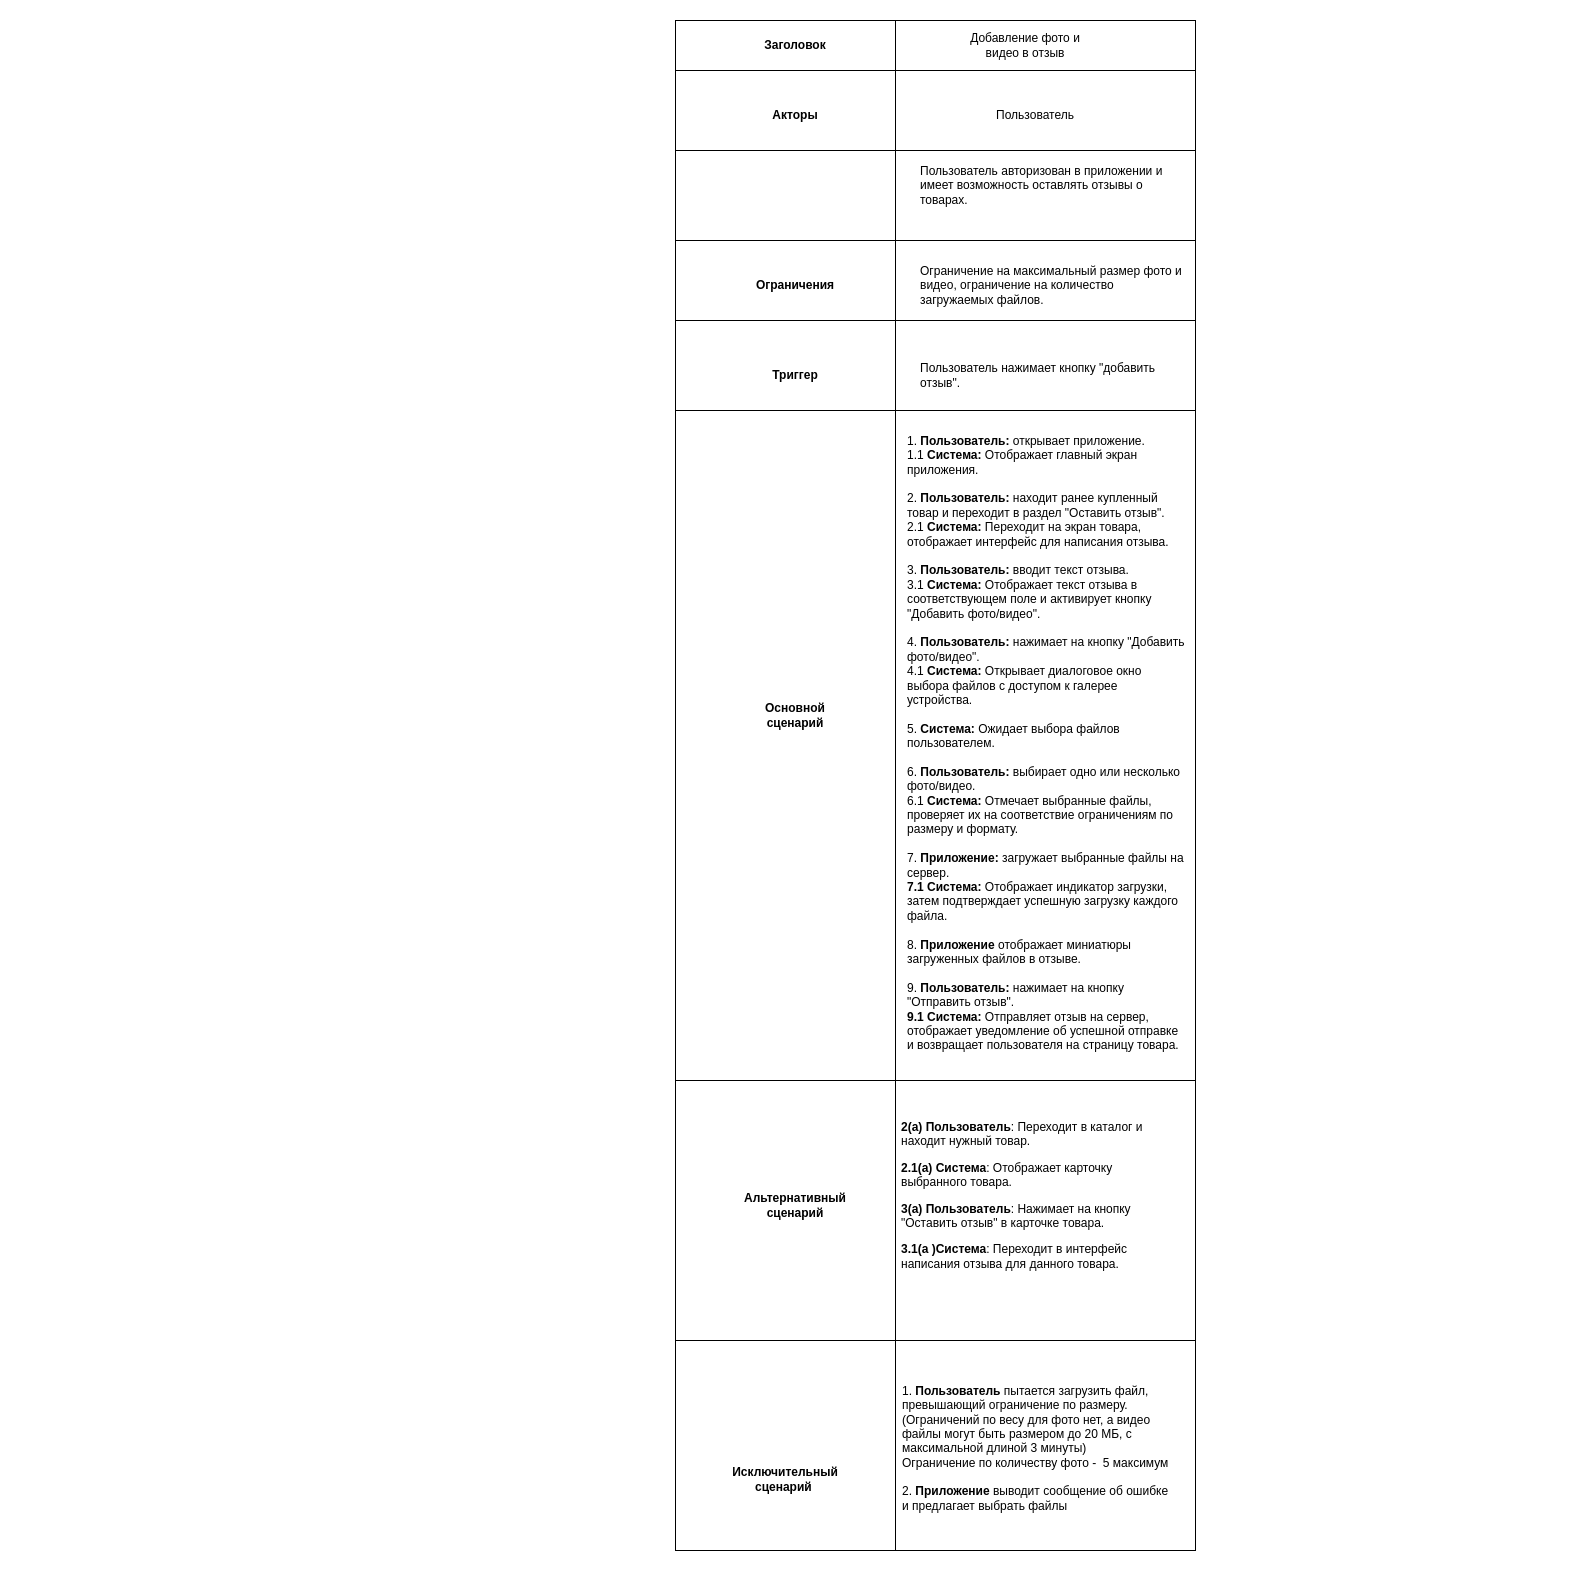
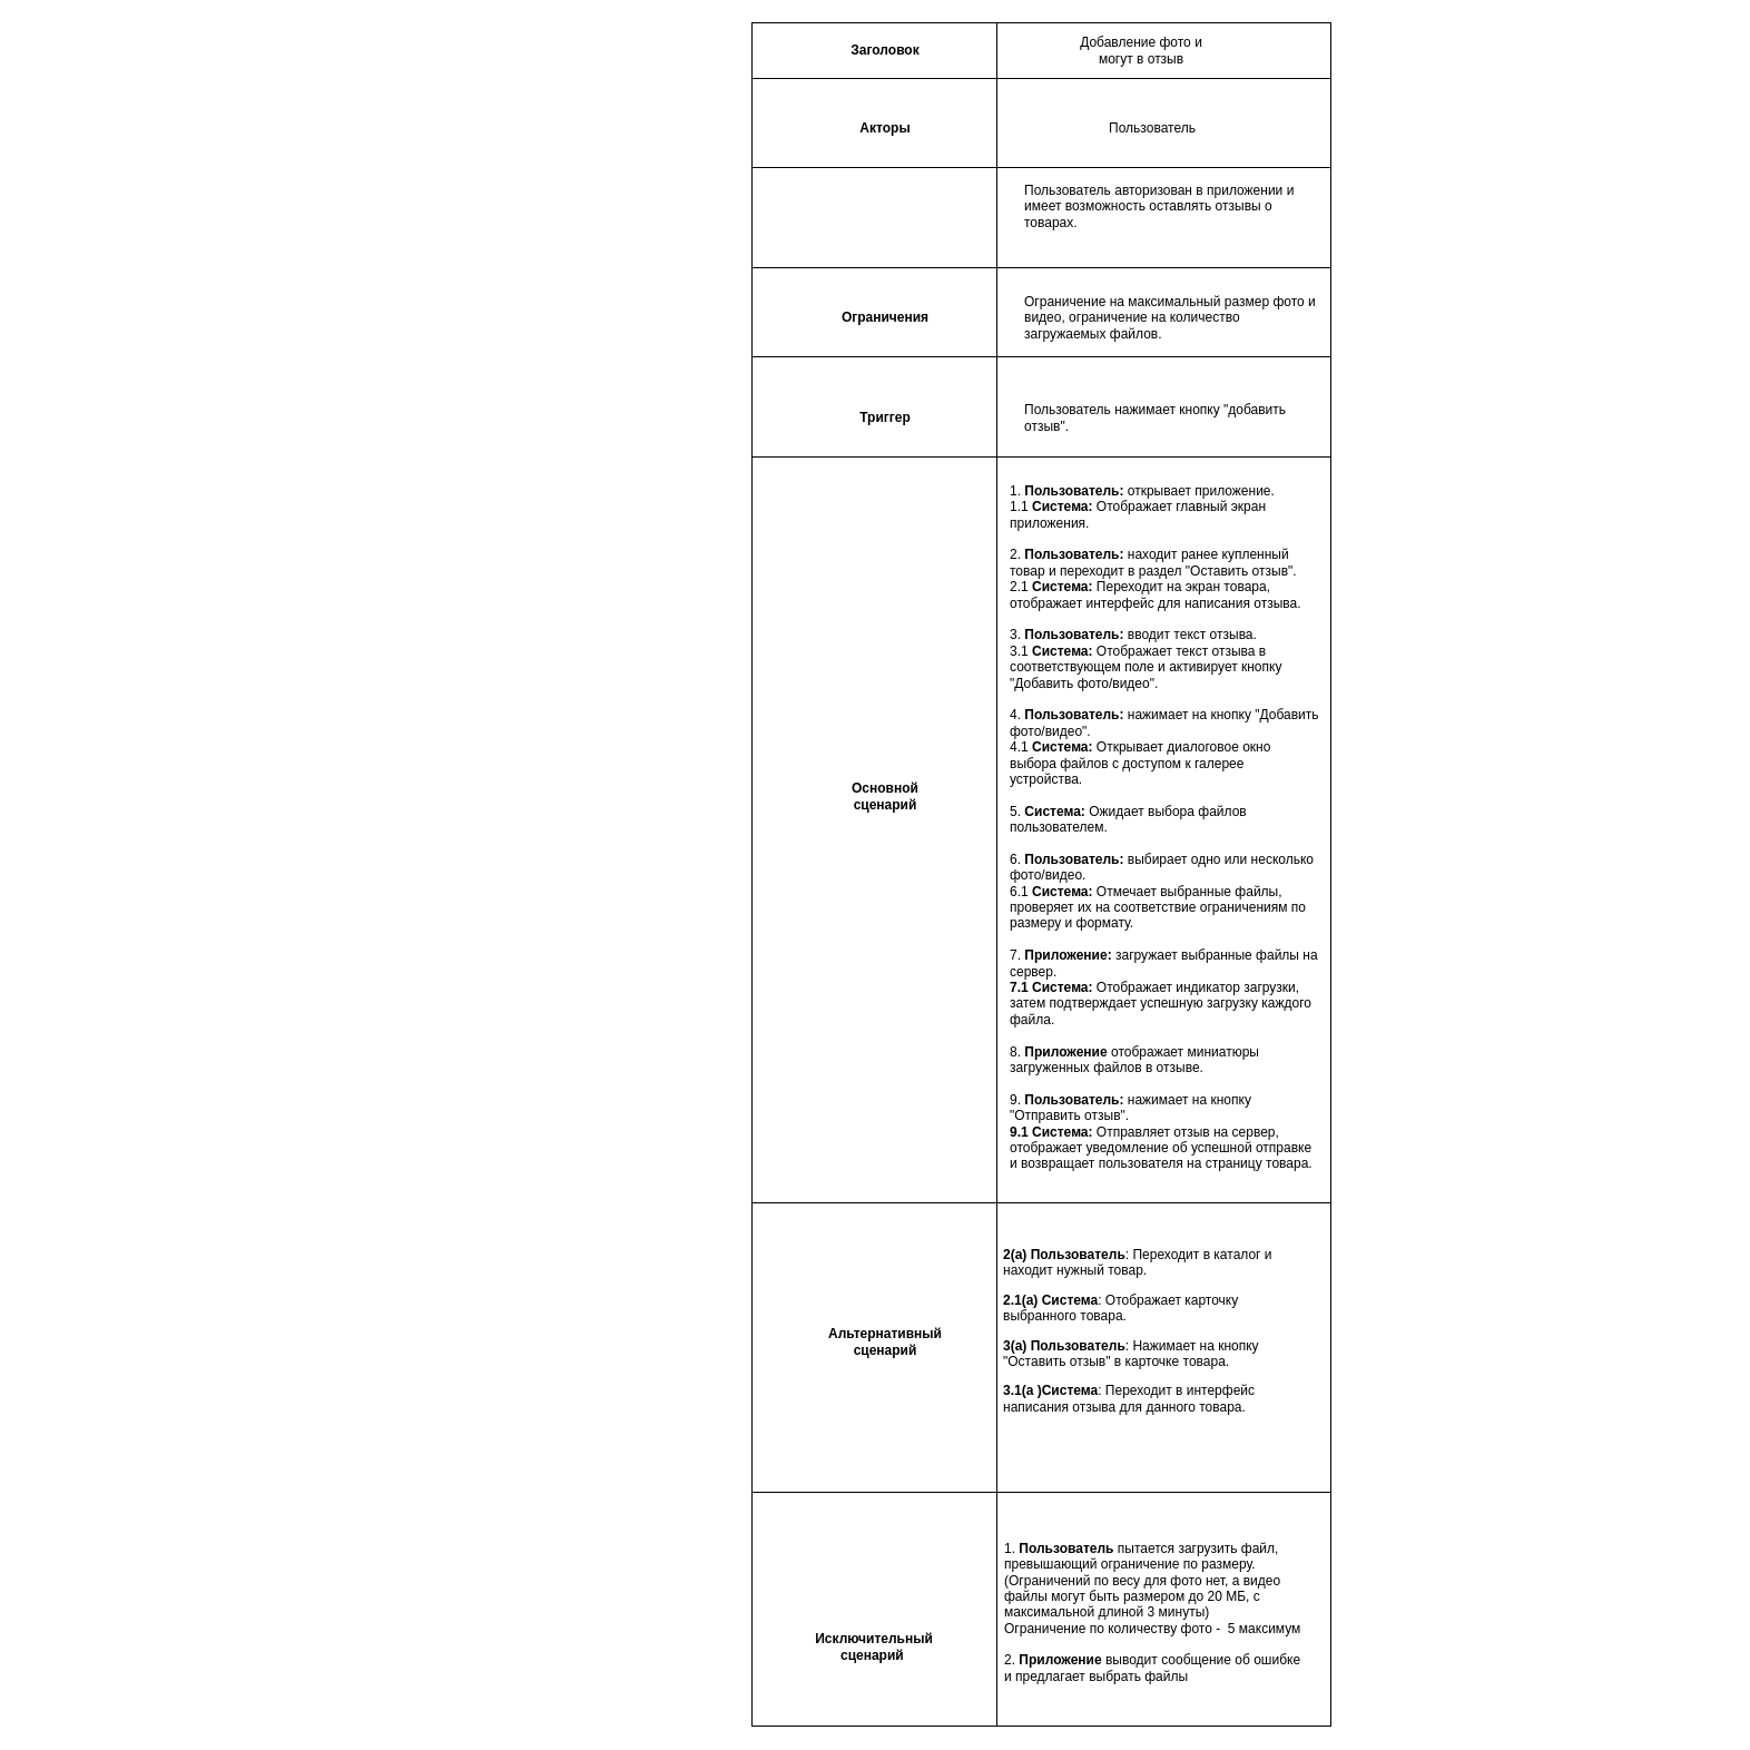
  <mxCell id="0" />
  <mxCell id="1" parent="0" />
  <mxCell id="2" value="" style="rounded=0;whiteSpace=wrap;html=1;fillColor=none;movable=1;resizable=1;rotatable=1;deletable=1;editable=1;locked=0;connectable=1;" parent="1" vertex="1"><mxGeometry x="675" y="410" width="520" height="410" as="geometry" /></mxCell>
  <mxCell id="3" value="" style="rounded=0;whiteSpace=wrap;html=1;movable=1;resizable=1;rotatable=1;deletable=1;editable=1;locked=0;connectable=1;" parent="1" vertex="1"><mxGeometry x="675" y="20" width="520" height="1530" as="geometry" /></mxCell>
  <mxCell id="4" value="Заголовок" style="text;html=1;align=center;verticalAlign=middle;whiteSpace=wrap;rounded=0;strokeWidth=1;fontStyle=1" parent="1" vertex="1"><mxGeometry x="765" y="30" width="60" height="30" as="geometry" /></mxCell>
- <mxCell id="5" value="Добавление фото и видео в отзыв" style="text;html=1;align=center;verticalAlign=middle;whiteSpace=wrap;rounded=0;" parent="1" vertex="1"><mxGeometry x="955" y="30" width="140" height="30" as="geometry" /></mxCell>
+ <mxCell id="5" value="Добавление фото и могут в отзыв" style="text;html=1;align=center;verticalAlign=middle;whiteSpace=wrap;rounded=0;" parent="1" vertex="1"><mxGeometry x="955" y="30" width="140" height="30" as="geometry" /></mxCell>
  <mxCell id="6" value="&lt;b&gt;Акторы&lt;/b&gt;" style="text;html=1;align=center;verticalAlign=middle;whiteSpace=wrap;rounded=0;" parent="1" vertex="1"><mxGeometry x="765" y="100" width="60" height="30" as="geometry" /></mxCell>
  <mxCell id="7" value="Пользователь" style="text;html=1;align=center;verticalAlign=middle;whiteSpace=wrap;rounded=0;" parent="1" vertex="1"><mxGeometry x="1005" y="100" width="60" height="30" as="geometry" /></mxCell>
  <mxCell id="8" value="Пользователь авторизован в приложении и имеет возможность оставлять отзывы о товарах." style="text;html=1;align=left;verticalAlign=middle;whiteSpace=wrap;rounded=0;" parent="1" vertex="1"><mxGeometry x="917.5" y="170" width="270" height="30" as="geometry" /></mxCell>
  <mxCell id="9" value="&lt;b&gt;Ограничения&lt;/b&gt;" style="text;html=1;align=center;verticalAlign=middle;whiteSpace=wrap;rounded=0;" parent="1" vertex="1"><mxGeometry x="765" y="270" width="60" height="30" as="geometry" /></mxCell>
  <mxCell id="10" value="Ограничение на максимальный размер фото и видео, ограничение на количество загружаемых файлов." style="text;html=1;align=left;verticalAlign=middle;whiteSpace=wrap;rounded=0;" parent="1" vertex="1"><mxGeometry x="917.5" y="270" width="265" height="30" as="geometry" /></mxCell>
  <mxCell id="11" value="&lt;b&gt;Триггер&lt;/b&gt;" style="text;html=1;align=center;verticalAlign=middle;whiteSpace=wrap;rounded=0;" parent="1" vertex="1"><mxGeometry x="765" y="360" width="60" height="30" as="geometry" /></mxCell>
  <mxCell id="12" value="Пользователь нажимает кнопку &quot;добавить отзыв&quot;." style="text;html=1;align=left;verticalAlign=middle;whiteSpace=wrap;rounded=0;fontStyle=0" parent="1" vertex="1"><mxGeometry x="917.5" y="360" width="265" height="30" as="geometry" /></mxCell>
  <mxCell id="13" value="&lt;b&gt;Основной сценарий&lt;/b&gt;" style="text;html=1;align=center;verticalAlign=middle;whiteSpace=wrap;rounded=0;" parent="1" vertex="1"><mxGeometry x="750" y="700" width="90" height="30" as="geometry" /></mxCell>
  <mxCell id="14" value="&lt;div&gt;1. &lt;b&gt;Пользователь:&amp;nbsp;&lt;/b&gt;открывает приложение.&lt;/div&gt;&lt;div&gt;1.1&amp;nbsp;&lt;strong style=&quot;background-color: initial;&quot;&gt;Система:&lt;/strong&gt;&lt;span style=&quot;background-color: initial;&quot;&gt; Отображает главный экран приложения.&lt;/span&gt;&lt;/div&gt;&lt;div&gt;&lt;br&gt;&lt;/div&gt;&lt;div&gt;2. &lt;b&gt;Пользователь:&amp;nbsp;&lt;/b&gt;находит ранее купленный товар и переходит в раздел &quot;Оставить отзыв&quot;.&lt;/div&gt;&lt;div&gt;2.1&amp;nbsp;&lt;strong style=&quot;background-color: initial;&quot;&gt;Система:&lt;/strong&gt;&lt;span style=&quot;background-color: initial;&quot;&gt; Переходит на экран товара, отображает интерфейс для написания отзыва.&lt;/span&gt;&lt;/div&gt;&lt;div&gt;&lt;br&gt;&lt;/div&gt;&lt;div&gt;3. &lt;b&gt;Пользователь:&amp;nbsp;&lt;/b&gt;вводит текст отзыва.&lt;/div&gt;&lt;div&gt;3.1&amp;nbsp;&lt;strong style=&quot;background-color: initial;&quot;&gt;Система:&lt;/strong&gt;&lt;span style=&quot;background-color: initial;&quot;&gt; Отображает текст отзыва в соответствующем поле и активирует кнопку &quot;Добавить фото/видео&quot;.&lt;/span&gt;&lt;/div&gt;&lt;div&gt;&lt;br&gt;&lt;/div&gt;&lt;div&gt;4. &lt;b&gt;Пользователь:&amp;nbsp;&lt;/b&gt;нажимает на кнопку &quot;Добавить фото/видео&quot;.&lt;/div&gt;&lt;div&gt;4.1&amp;nbsp;&lt;strong style=&quot;background-color: initial;&quot;&gt;Система:&lt;/strong&gt;&lt;span style=&quot;background-color: initial;&quot;&gt; Открывает диалоговое окно выбора файлов с доступом к галерее устройства.&lt;/span&gt;&lt;/div&gt;&lt;div&gt;&lt;br&gt;&lt;/div&gt;&lt;div&gt;5.&amp;nbsp;&lt;strong style=&quot;background-color: initial;&quot;&gt;Система:&lt;/strong&gt;&lt;span style=&quot;background-color: initial;&quot;&gt; Ожидает выбора файлов пользователем.&lt;/span&gt;&lt;/div&gt;&lt;div&gt;&lt;br&gt;&lt;/div&gt;&lt;div&gt;6. &lt;b&gt;Пользователь:&amp;nbsp;&lt;/b&gt;выбирает одно или несколько фото/видео.&lt;/div&gt;&lt;div&gt;6.1&amp;nbsp;&lt;strong style=&quot;background-color: initial;&quot;&gt;Система:&lt;/strong&gt;&lt;span style=&quot;background-color: initial;&quot;&gt; Отмечает выбранные файлы, проверяет их на соответствие ограничениям по размеру и формату.&lt;/span&gt;&lt;/div&gt;&lt;div&gt;&lt;br&gt;&lt;/div&gt;&lt;div&gt;7. &lt;b&gt;Приложение:&amp;nbsp;&lt;/b&gt;загружает выбранные файлы на сервер.&lt;/div&gt;&lt;div&gt;&lt;strong&gt;7.1 Система:&lt;/strong&gt; Отображает индикатор загрузки, затем подтверждает успешную загрузку каждого файла.&lt;/div&gt;&lt;div&gt;&lt;br&gt;&lt;/div&gt;&lt;div&gt;8. &lt;b&gt;Приложение &lt;/b&gt;отображает миниатюры загруженных файлов в отзыве.&lt;/div&gt;&lt;div&gt;&lt;br&gt;&lt;/div&gt;&lt;div&gt;9. &lt;b&gt;Пользователь:&lt;/b&gt; нажимает на кнопку &quot;Отправить отзыв&quot;.&lt;/div&gt;&lt;div&gt;&lt;strong&gt;9.1 Система:&lt;/strong&gt; Отправляет отзыв на сервер, отображает уведомление об успешной отправке и возвращает пользователя на страницу товара.&lt;/div&gt;&lt;div&gt;&lt;br&gt;&lt;/div&gt;" style="text;html=1;align=left;verticalAlign=middle;whiteSpace=wrap;rounded=0;movable=1;resizable=1;rotatable=1;deletable=1;editable=1;locked=0;connectable=1;" parent="1" vertex="1"><mxGeometry x="905" y="520" width="280" height="460" as="geometry" /></mxCell>
  <mxCell id="15" value="&lt;b&gt;Альтернативный сценарий&lt;/b&gt;" style="text;html=1;align=center;verticalAlign=middle;whiteSpace=wrap;rounded=0;" parent="1" vertex="1"><mxGeometry x="765" y="1190" width="60" height="30" as="geometry" /></mxCell>
  <mxCell id="16" value="&lt;div&gt;1. &lt;b&gt;Пользователь &lt;/b&gt;пытается загрузить файл, превышающий ограничение по размеру.&lt;/div&gt;&lt;div&gt;(Ограничений по весу для фото нет, а видео файлы могут быть размером до 20 МБ, с максимальной длиной 3 минуты)&lt;/div&gt;&lt;div&gt;Ограничение по количеству фото -&amp;nbsp; 5 максимум&lt;/div&gt;&lt;div&gt;&lt;br&gt;&lt;/div&gt;&lt;div&gt;2. &lt;b&gt;Приложение &lt;/b&gt;выводит сообщение об ошибке и предлагает выбрать файлы&lt;/div&gt;" style="text;html=1;align=left;verticalAlign=middle;whiteSpace=wrap;rounded=0;" parent="1" vertex="1"><mxGeometry x="900" y="1375" width="270" height="145" as="geometry" /></mxCell>
  <mxCell id="17" value="" style="rounded=0;whiteSpace=wrap;html=1;fillColor=none;" parent="1" vertex="1"><mxGeometry x="675" y="70" width="520" height="80" as="geometry" /></mxCell>
  <mxCell id="18" value="" style="rounded=0;whiteSpace=wrap;html=1;fillColor=none;" parent="1" vertex="1"><mxGeometry x="675" y="150" width="520" height="90" as="geometry" /></mxCell>
  <mxCell id="19" value="" style="rounded=0;whiteSpace=wrap;html=1;fillColor=none;" parent="1" vertex="1"><mxGeometry x="675" y="240" width="520" height="80" as="geometry" /></mxCell>
  <mxCell id="20" value="" style="rounded=0;whiteSpace=wrap;html=1;fillColor=none;" parent="1" vertex="1"><mxGeometry x="675" y="320" width="520" height="90" as="geometry" /></mxCell>
  <mxCell id="21" style="edgeStyle=none;rounded=0;orthogonalLoop=1;jettySize=auto;html=1;exitX=0.5;exitY=1;exitDx=0;exitDy=0;" parent="1" source="3" target="3" edge="1"><mxGeometry relative="1" as="geometry" /></mxCell>
  <mxCell id="22" value="&lt;p style=&quot;text-align: left;&quot;&gt;&lt;strong&gt;2(а) Пользователь&lt;/strong&gt;: Переходит в каталог и находит нужный товар.&lt;/p&gt;&lt;p style=&quot;text-align: left;&quot;&gt;&lt;strong style=&quot;background-color: initial;&quot;&gt;2.1(а) Система&lt;/strong&gt;&lt;span style=&quot;background-color: initial;&quot;&gt;: Отображает карточку выбранного товара.&lt;/span&gt;&lt;/p&gt;&lt;p style=&quot;text-align: left;&quot;&gt;&lt;strong&gt;3(а) Пользователь&lt;/strong&gt;: Нажимает на кнопку &quot;Оставить отзыв&quot; в карточке товара.&lt;/p&gt;&lt;p style=&quot;text-align: left;&quot;&gt;&lt;strong style=&quot;background-color: initial;&quot;&gt;3.1(а )Система&lt;/strong&gt;&lt;span style=&quot;background-color: initial;&quot;&gt;: Переходит в интерфейс написания отзыва для данного товара.&lt;/span&gt;&lt;/p&gt;" style="text;html=1;align=center;verticalAlign=middle;whiteSpace=wrap;rounded=0;" vertex="1" parent="1"><mxGeometry x="900" y="1060" width="260" height="270" as="geometry" /></mxCell>
  <mxCell id="23" value="&lt;b&gt;Исключительный сценарий&amp;nbsp;&lt;/b&gt;" style="text;html=1;align=center;verticalAlign=middle;whiteSpace=wrap;rounded=0;" vertex="1" parent="1"><mxGeometry x="740" y="1437.5" width="90" height="82.5" as="geometry" /></mxCell>
  <mxCell id="24" value="" style="rounded=0;whiteSpace=wrap;html=1;fillColor=none;" vertex="1" parent="1"><mxGeometry x="675" y="1080" width="520" height="260" as="geometry" /></mxCell>
  <mxCell id="25" value="" style="rounded=0;whiteSpace=wrap;html=1;fillColor=none;rotation=-90;" parent="1" vertex="1"><mxGeometry x="20" y="675" width="1530" height="220" as="geometry" /></mxCell>
